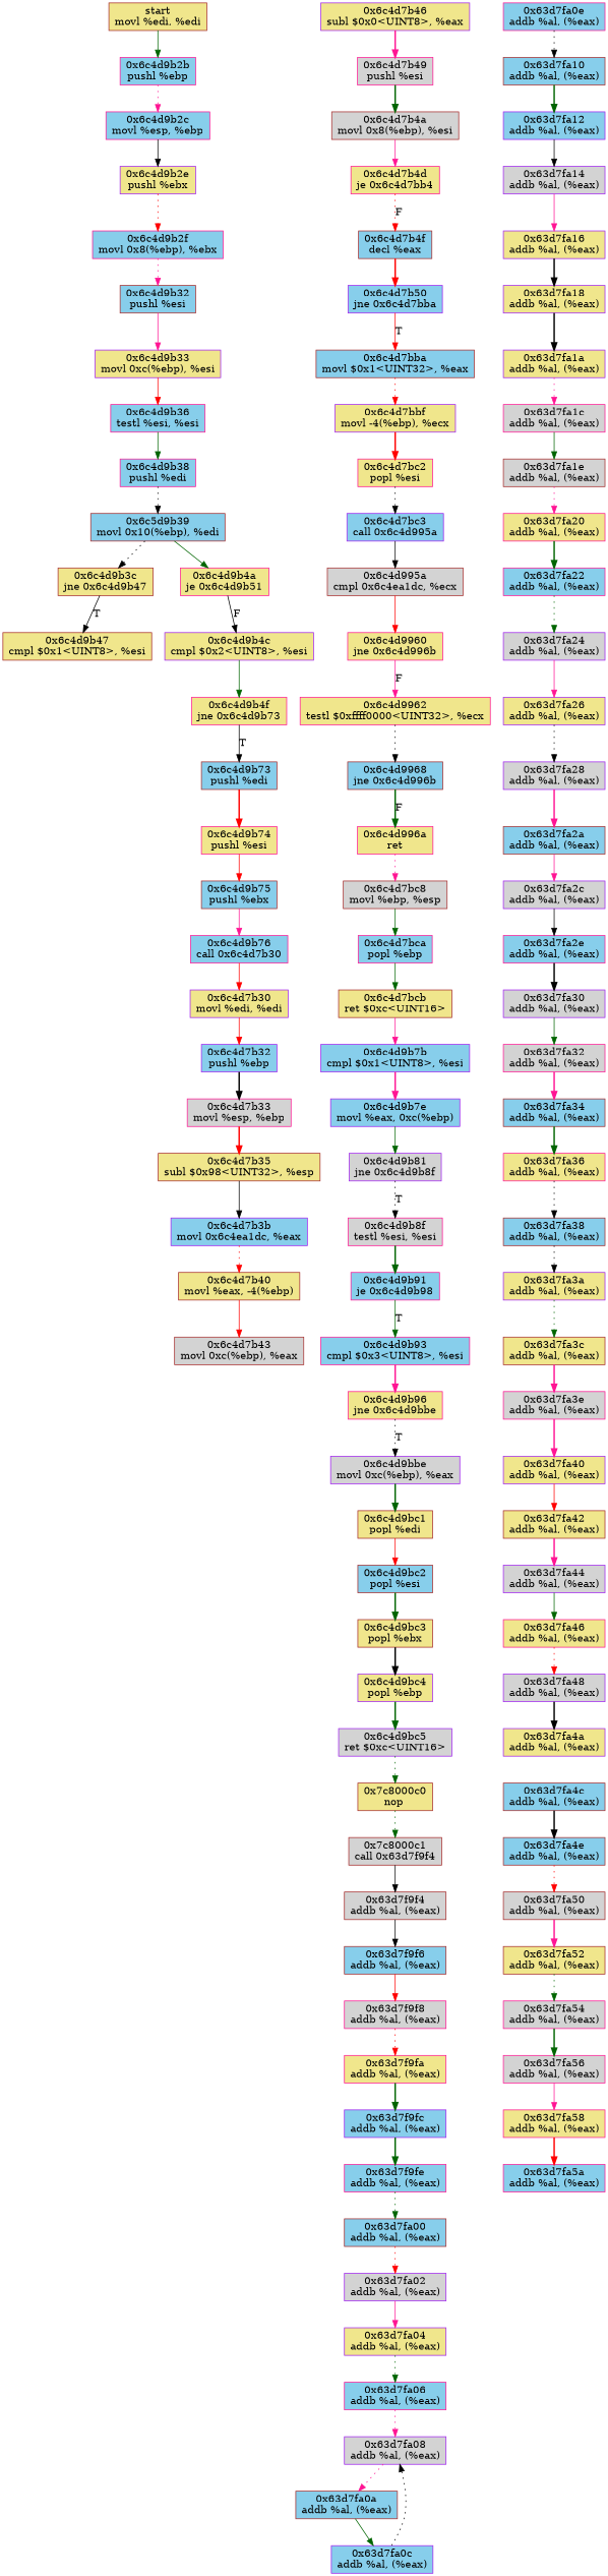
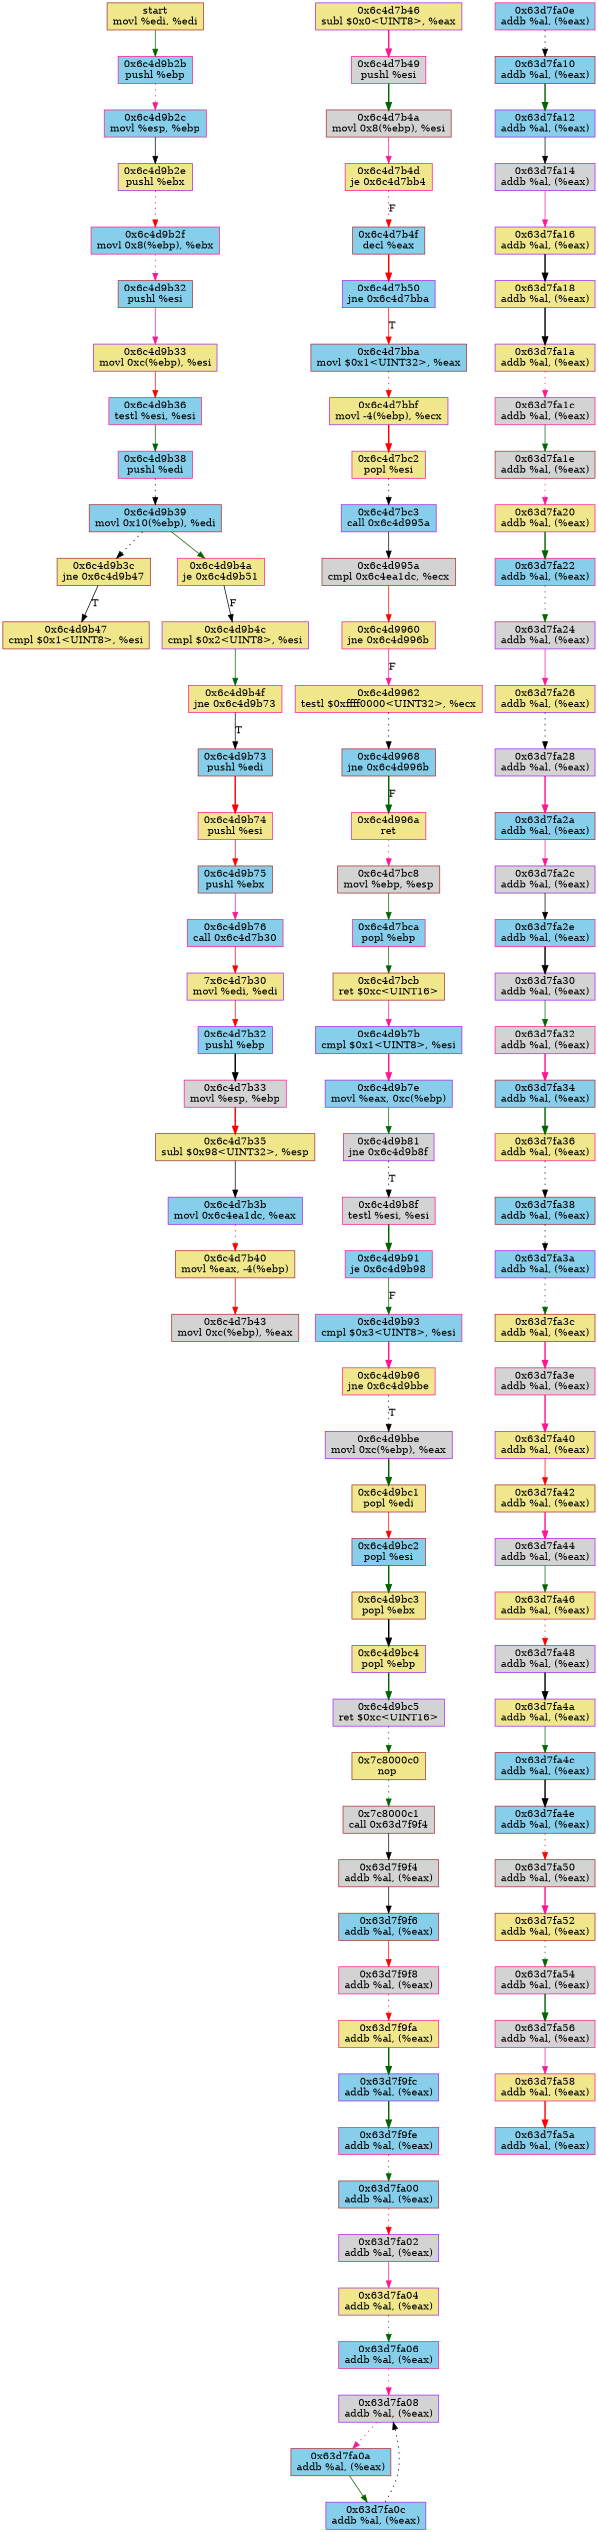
  digraph {
    node [color=deeppink fillcolor=skyblue shape=rectangle style=filled]
    edge [color=darkgreen style=solid]
    n1 [color=brown fillcolor=khaki label="start\nmovl %edi, %edi"]
    n2 [label="0x6c4d9b2b\npushl %ebp"]
    n3 [label="0x6c4d9b2c\nmovl %esp, %ebp"]
    n4 [color=purple fillcolor=khaki label="0x6c4d9b2e\npushl %ebx"]
    n5 [label="0x6c4d9b2f\nmovl 0x8(%ebp), %ebx"]
    n6 [color=brown label="0x6c4d9b32\npushl %esi"]
    n7 [color=purple fillcolor=khaki label="0x6c4d9b33\nmovl 0xc(%ebp), %esi"]
    n8 [label="0x6c4d9b36\ntestl %esi, %esi"]
    n9 [label="0x6c4d9b38\npushl %edi"]
-   n10 [color=brown label="0x6c5d9b39\nmovl 0x10(%ebp), %edi"]
+   n10 [color=brown label="0x6c4d9b39\nmovl 0x10(%ebp), %edi"]
    n11 [color=brown fillcolor=khaki label="0x6c4d9b3c\njne 0x6c4d9b47"]
    n12 [fillcolor=khaki label="0x6c4d9b4a\nje 0x6c4d9b51"]
    n13 [color=brown fillcolor=khaki label="0x6c4d9b47\ncmpl $0x1<UINT8>, %esi"]
    n14 [color=purple fillcolor=khaki label="0x6c4d9b4c\ncmpl $0x2<UINT8>, %esi"]
    n15 [fillcolor=khaki label="0x6c4d9b4f\njne 0x6c4d9b73"]
    n16 [color=brown label="0x6c4d9b73\npushl %edi"]
    n17 [fillcolor=khaki label="0x6c4d9b74\npushl %esi"]
    n18 [color=brown label="0x6c4d9b75\npushl %ebx"]
    n19 [label="0x6c4d9b76\ncall 0x6c4d7b30"]
-   n20 [color=purple fillcolor=khaki label="0x6c4d7b30\nmovl %edi, %edi"]
+   n20 [color=purple fillcolor=khaki label="7x6c4d7b30\nmovl %edi, %edi"]
    n21 [color=purple label="0x6c4d7b32\npushl %ebp"]
    n22 [fillcolor=lightgrey label="0x6c4d7b33\nmovl %esp, %ebp"]
    n23 [color=brown fillcolor=khaki label="0x6c4d7b35\nsubl $0x98<UINT32>, %esp"]
    n24 [color=purple label="0x6c4d7b3b\nmovl 0x6c4ea1dc, %eax"]
    n25 [color=brown fillcolor=khaki label="0x6c4d7b40\nmovl %eax, -4(%ebp)"]
    n26 [color=brown fillcolor=lightgrey label="0x6c4d7b43\nmovl 0xc(%ebp), %eax"]
    n27 [color=purple fillcolor=khaki label="0x6c4d7b46\nsubl $0x0<UINT8>, %eax"]
    n28 [fillcolor=lightgrey label="0x6c4d7b49\npushl %esi"]
    n29 [color=brown fillcolor=lightgrey label="0x6c4d7b4a\nmovl 0x8(%ebp), %esi"]
    n30 [fillcolor=khaki label="0x6c4d7b4d\nje 0x6c4d7bb4"]
    n31 [color=brown label="0x6c4d7b4f\ndecl %eax"]
    n32 [color=purple label="0x6c4d7b50\njne 0x6c4d7bba"]
    n33 [color=brown label="0x6c4d7bba\nmovl $0x1<UINT32>, %eax"]
    n34 [color=purple fillcolor=khaki label="0x6c4d7bbf\nmovl -4(%ebp), %ecx"]
    n35 [fillcolor=khaki label="0x6c4d7bc2\npopl %esi"]
    n36 [color=purple label="0x6c4d7bc3\ncall 0x6c4d995a"]
    n37 [color=brown fillcolor=lightgrey label="0x6c4d995a\ncmpl 0x6c4ea1dc, %ecx"]
    n38 [fillcolor=khaki label="0x6c4d9960\njne 0x6c4d996b"]
    n39 [fillcolor=khaki label="0x6c4d9962\ntestl $0xffff0000<UINT32>, %ecx"]
    n40 [color=brown label="0x6c4d9968\njne 0x6c4d996b"]
    n41 [fillcolor=khaki label="0x6c4d996a\nret"]
    n42 [color=brown fillcolor=lightgrey label="0x6c4d7bc8\nmovl %ebp, %esp"]
    n43 [label="0x6c4d7bca\npopl %ebp"]
    n44 [color=brown fillcolor=khaki label="0x6c4d7bcb\nret $0xc<UINT16>"]
    n45 [color=purple label="0x6c4d9b7b\ncmpl $0x1<UINT8>, %esi"]
    n46 [color=purple label="0x6c4d9b7e\nmovl %eax, 0xc(%ebp)"]
    n47 [color=purple fillcolor=lightgrey label="0x6c4d9b81\njne 0x6c4d9b8f"]
    n48 [fillcolor=lightgrey label="0x6c4d9b8f\ntestl %esi, %esi"]
    n49 [label="0x6c4d9b91\nje 0x6c4d9b98"]
    n50 [label="0x6c4d9b93\ncmpl $0x3<UINT8>, %esi"]
    n51 [fillcolor=khaki label="0x6c4d9b96\njne 0x6c4d9bbe"]
    n52 [color=purple fillcolor=lightgrey label="0x6c4d9bbe\nmovl 0xc(%ebp), %eax"]
    n53 [color=brown fillcolor=khaki label="0x6c4d9bc1\npopl %edi"]
    n54 [color=brown label="0x6c4d9bc2\npopl %esi"]
    n55 [color=brown fillcolor=khaki label="0x6c4d9bc3\npopl %ebx"]
    n56 [color=purple fillcolor=khaki label="0x6c4d9bc4\npopl %ebp"]
    n57 [color=purple fillcolor=lightgrey label="0x6c4d9bc5\nret $0xc<UINT16>"]
    n58 [color=brown fillcolor=khaki label="0x7c8000c0\nnop "]
    n59 [color=brown fillcolor=lightgrey label="0x7c8000c1\ncall 0x63d7f9f4"]
    n60 [color=brown fillcolor=lightgrey label="0x63d7f9f4\naddb %al, (%eax)"]
    n61 [color=brown label="0x63d7f9f6\naddb %al, (%eax)"]
    n62 [fillcolor=lightgrey label="0x63d7f9f8\naddb %al, (%eax)"]
    n63 [fillcolor=khaki label="0x63d7f9fa\naddb %al, (%eax)"]
    n64 [color=purple label="0x63d7f9fc\naddb %al, (%eax)"]
    n65 [label="0x63d7f9fe\naddb %al, (%eax)"]
    n66 [color=brown label="0x63d7fa00\naddb %al, (%eax)"]
    n67 [color=purple fillcolor=lightgrey label="0x63d7fa02\naddb %al, (%eax)"]
    n68 [color=purple fillcolor=khaki label="0x63d7fa04\naddb %al, (%eax)"]
    n69 [label="0x63d7fa06\naddb %al, (%eax)"]
    n70 [color=purple fillcolor=lightgrey label="0x63d7fa08\naddb %al, (%eax)"]
    n71 [color=brown label="0x63d7fa0a\naddb %al, (%eax)"]
    n72 [color=purple label="0x63d7fa0c\naddb %al, (%eax)"]
    n73 [label="0x63d7fa0e\naddb %al, (%eax)"]
    n74 [color=brown label="0x63d7fa10\naddb %al, (%eax)"]
    n75 [color=purple label="0x63d7fa12\naddb %al, (%eax)"]
    n76 [color=purple fillcolor=lightgrey label="0x63d7fa14\naddb %al, (%eax)"]
    n77 [color=purple fillcolor=khaki label="0x63d7fa16\naddb %al, (%eax)"]
    n78 [color=purple fillcolor=khaki label="0x63d7fa18\naddb %al, (%eax)"]
    n79 [color=purple fillcolor=khaki label="0x63d7fa1a\naddb %al, (%eax)"]
    n80 [fillcolor=lightgrey label="0x63d7fa1c\naddb %al, (%eax)"]
    n81 [color=brown fillcolor=lightgrey label="0x63d7fa1e\naddb %al, (%eax)"]
    n82 [fillcolor=khaki label="0x63d7fa20\naddb %al, (%eax)"]
    n83 [label="0x63d7fa22\naddb %al, (%eax)"]
    n84 [color=purple fillcolor=lightgrey label="0x63d7fa24\naddb %al, (%eax)"]
    n85 [color=purple fillcolor=khaki label="0x63d7fa26\naddb %al, (%eax)"]
    n86 [color=purple fillcolor=lightgrey label="0x63d7fa28\naddb %al, (%eax)"]
    n87 [color=brown label="0x63d7fa2a\naddb %al, (%eax)"]
    n88 [color=purple fillcolor=lightgrey label="0x63d7fa2c\naddb %al, (%eax)"]
    n89 [label="0x63d7fa2e\naddb %al, (%eax)"]
    n90 [color=purple fillcolor=lightgrey label="0x63d7fa30\naddb %al, (%eax)"]
    n91 [fillcolor=lightgrey label="0x63d7fa32\naddb %al, (%eax)"]
    n92 [color=brown label="0x63d7fa34\naddb %al, (%eax)"]
    n93 [fillcolor=khaki label="0x63d7fa36\naddb %al, (%eax)"]
    n94 [color=brown label="0x63d7fa38\naddb %al, (%eax)"]
-   n95 [color=purple fillcolor=khaki label="0x63d7fa3a\naddb %al, (%eax)"]
+   n95 [color=purple label="0x63d7fa3a\naddb %al, (%eax)"]
    n96 [color=brown fillcolor=khaki label="0x63d7fa3c\naddb %al, (%eax)"]
    n97 [fillcolor=lightgrey label="0x63d7fa3e\naddb %al, (%eax)"]
    n98 [color=purple fillcolor=khaki label="0x63d7fa40\naddb %al, (%eax)"]
    n99 [color=brown fillcolor=khaki label="0x63d7fa42\naddb %al, (%eax)"]
    n100 [color=purple fillcolor=lightgrey label="0x63d7fa44\naddb %al, (%eax)"]
    n101 [fillcolor=khaki label="0x63d7fa46\naddb %al, (%eax)"]
    n102 [color=purple fillcolor=lightgrey label="0x63d7fa48\naddb %al, (%eax)"]
    n103 [color=purple fillcolor=khaki label="0x63d7fa4a\naddb %al, (%eax)"]
    n104 [color=brown label="0x63d7fa4c\naddb %al, (%eax)"]
    n105 [color=brown label="0x63d7fa4e\naddb %al, (%eax)"]
    n106 [color=brown fillcolor=lightgrey label="0x63d7fa50\naddb %al, (%eax)"]
    n107 [color=brown fillcolor=khaki label="0x63d7fa52\naddb %al, (%eax)"]
    n108 [fillcolor=lightgrey label="0x63d7fa54\naddb %al, (%eax)"]
    n109 [fillcolor=lightgrey label="0x63d7fa56\naddb %al, (%eax)"]
    n110 [fillcolor=khaki label="0x63d7fa58\naddb %al, (%eax)"]
    n111 [label="0x63d7fa5a\naddb %al, (%eax)"]
    n1 -> n2
    n2 -> n3 [color=deeppink style=dotted]
    n3 -> n4 [color=black]
    n4 -> n5 [color=red style=dotted]
    n5 -> n6 [color=deeppink style=dotted]
    n6 -> n7 [color=deeppink]
    n7 -> n8 [color=red]
    n8 -> n9
    n9 -> n10 [color=black style=dotted]
    n10 -> n11 [color=black style=dotted]
    n10 -> n12
    n11 -> n13 [color=black label=T]
    n12 -> n14 [color=black label=F]
    n14 -> n15
    n15 -> n16 [color=black label=T]
    n16 -> n17 [color=red style=bold]
    n17 -> n18 [color=red]
    n18 -> n19 [color=deeppink]
    n19 -> n20 [color=red]
    n20 -> n21 [color=red]
    n21 -> n22 [color=black style=bold]
    n22 -> n23 [color=red style=bold]
    n23 -> n24 [color=black]
    n24 -> n25 [color=red style=dotted]
    n25 -> n26 [color=red]
    n27 -> n28 [color=deeppink style=bold]
    n28 -> n29 [style=bold]
    n29 -> n30 [color=deeppink]
    n30 -> n31 [color=red label=F style=dotted]
    n31 -> n32 [color=red style=bold]
    n32 -> n33 [color=red label=T]
    n33 -> n34 [color=red style=dotted]
    n34 -> n35 [color=red style=bold]
    n35 -> n36 [color=black style=dotted]
    n36 -> n37 [color=black]
    n37 -> n38 [color=red]
    n38 -> n39 [color=deeppink label=F]
    n39 -> n40 [color=black style=dotted]
    n40 -> n41 [label=F style=bold]
    n41 -> n42 [color=deeppink style=dotted]
    n42 -> n43
    n43 -> n44
    n44 -> n45 [color=deeppink]
    n45 -> n46 [color=deeppink style=bold]
    n46 -> n47
    n47 -> n48 [color=black label=T style=dotted]
    n48 -> n49 [style=bold]
-   n49 -> n50 [label=T]
+   n49 -> n50 [label=F]
    n50 -> n51 [color=deeppink style=bold]
    n51 -> n52 [color=black label=T style=dotted]
    n52 -> n53 [style=bold]
    n53 -> n54 [color=red]
    n54 -> n55 [style=bold]
    n55 -> n56 [color=black style=bold]
    n56 -> n57 [style=bold]
    n57 -> n58 [style=dotted]
    n58 -> n59 [style=dotted]
    n59 -> n60 [color=black]
    n60 -> n61 [color=black]
    n61 -> n62 [color=red]
    n62 -> n63 [color=red style=dotted]
    n63 -> n64 [style=bold]
    n64 -> n65 [style=bold]
    n65 -> n66 [style=dotted]
    n66 -> n67 [color=red style=dotted]
    n67 -> n68 [color=deeppink]
    n68 -> n69 [style=dotted]
    n69 -> n70 [color=deeppink style=dotted]
    n70 -> n71 [color=deeppink style=dotted]
    n71 -> n72
    n72 -> n70 [color=black style=dotted]
    n73 -> n74 [color=black style=dotted]
    n74 -> n75 [style=bold]
    n75 -> n76 [color=black]
    n76 -> n77 [color=deeppink]
    n77 -> n78 [color=black style=bold]
    n78 -> n79 [color=black style=bold]
    n79 -> n80 [color=deeppink style=dotted]
    n80 -> n81
    n81 -> n82 [color=deeppink style=dotted]
    n82 -> n83 [style=bold]
    n83 -> n84 [style=dotted]
    n84 -> n85 [color=deeppink]
    n85 -> n86 [color=black style=dotted]
    n86 -> n87 [color=deeppink style=bold]
    n87 -> n88 [color=deeppink]
    n88 -> n89 [color=black]
    n89 -> n90 [color=black style=bold]
    n90 -> n91
    n91 -> n92 [color=deeppink style=bold]
    n92 -> n93 [style=bold]
    n93 -> n94 [color=black style=dotted]
    n94 -> n95 [color=black style=dotted]
    n95 -> n96 [style=dotted]
    n96 -> n97 [color=deeppink style=bold]
    n97 -> n98 [color=deeppink style=bold]
    n98 -> n99 [color=red]
    n99 -> n100 [color=deeppink style=bold]
    n100 -> n101
    n101 -> n102 [color=red style=dotted]
    n102 -> n103 [color=black style=bold]
+   n103 -> n104
    n104 -> n105 [color=black style=bold]
    n105 -> n106 [color=red style=dotted]
    n106 -> n107 [color=deeppink style=bold]
    n107 -> n108 [style=dotted]
    n108 -> n109 [style=bold]
    n109 -> n110 [color=deeppink]
    n110 -> n111 [color=red style=bold]
  }
